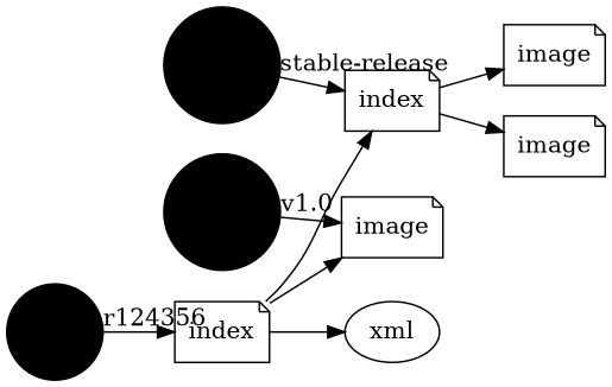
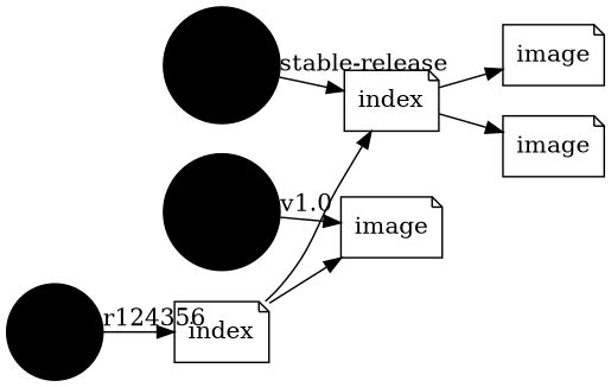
  digraph {
    compound=true
    ordering=out
    rankdir=LR
    node [shape=note]
    tag [color=black shape=circle style=filled width=0.1]
    index
    tag2 [color=black shape=circle style=filled width=0.1]
    n4 [label=index]
    tag3 [color=black shape=circle style=filled width=0.1]
    image
-   xml [shape=""]
    n8 [label=image]
    n9 [label=image]
    tag -> index [labelangle=108 labeldistance=2.1 taillabel=r124356 tailport=head]
    index -> n4
    index -> image
-   index -> xml
    tag2 -> n4 [labelangle=108 labeldistance=2.1 taillabel="stable-release" tailport=head]
    n4 -> n8
    n4 -> n9
    tag3 -> image [labelangle=108 labeldistance=2.1 taillabel="v1.0" tailport=head]
  }
